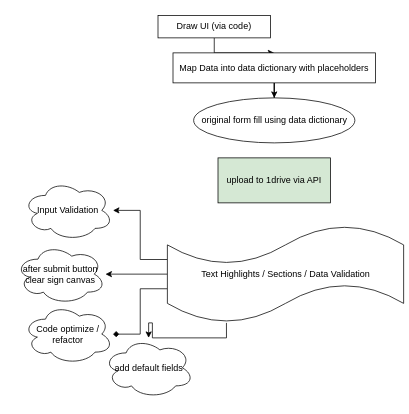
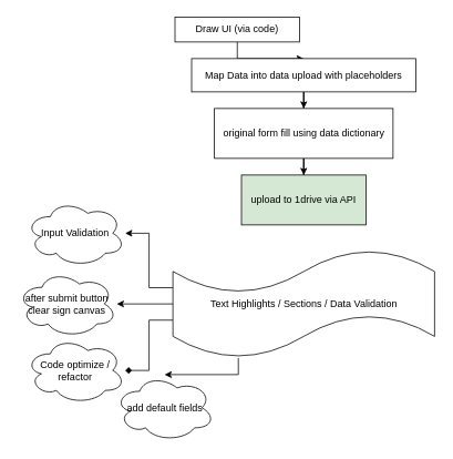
  <mxCell id="0" />
  <mxCell id="1" parent="0" />
  <mxCell id="2" value="" style="edgeStyle=orthogonalEdgeStyle;rounded=0;orthogonalLoop=1;jettySize=auto;html=1;" parent="1" source="3" target="5" edge="1"><mxGeometry relative="1" as="geometry" /></mxCell>
  <mxCell id="3" value="Draw UI (via code)" style="rounded=0;whiteSpace=wrap;html=1;" parent="1" vertex="1"><mxGeometry x="210" y="20" width="150" height="30" as="geometry" /></mxCell>
  <mxCell id="4" value="" style="edgeStyle=orthogonalEdgeStyle;rounded=0;orthogonalLoop=1;jettySize=auto;html=1;" parent="1" source="5" target="8" edge="1"><mxGeometry relative="1" as="geometry" /></mxCell>
- <mxCell id="5" value="Map Data into data dictionary with placeholders" style="whiteSpace=wrap;html=1;rounded=0;" parent="1" vertex="1"><mxGeometry x="230" y="70" width="270" height="40" as="geometry" /></mxCell>
+ <mxCell id="5" value="Map Data into data upload with placeholders" style="whiteSpace=wrap;html=1;rounded=0;" parent="1" vertex="1"><mxGeometry x="230" y="70" width="270" height="40" as="geometry" /></mxCell>
+ <mxCell id="6" value="" style="edgeStyle=orthogonalEdgeStyle;rounded=0;orthogonalLoop=1;jettySize=auto;html=1;" parent="1" source="8" target="7" edge="1"><mxGeometry relative="1" as="geometry" /></mxCell>
  <mxCell id="7" value="upload to 1drive via API" style="whiteSpace=wrap;html=1;rounded=0;fillColor=#d5e8d4;" parent="1" vertex="1"><mxGeometry x="290" y="210" width="150" height="60" as="geometry" /></mxCell>
- <mxCell id="8" value="original form fill using data dictionary" style="ellipse;whiteSpace=wrap;html=1;" parent="1" vertex="1"><mxGeometry x="257.5" y="130" width="215" height="60" as="geometry" /></mxCell>
+ <mxCell id="8" value="original form fill using data dictionary" style="whiteSpace=wrap;html=1;rounded=0;" parent="1" vertex="1"><mxGeometry x="257.5" y="130" width="215" height="60" as="geometry" /></mxCell>
  <mxCell id="9" value="" style="edgeStyle=orthogonalEdgeStyle;rounded=0;orthogonalLoop=1;jettySize=auto;html=1;" parent="1" source="13" target="14" edge="1"><mxGeometry relative="1" as="geometry" /></mxCell>
  <mxCell id="10" style="edgeStyle=orthogonalEdgeStyle;rounded=0;orthogonalLoop=1;jettySize=auto;html=1;exitX=0;exitY=0.65;exitDx=0;exitDy=0;exitPerimeter=0;endArrow=diamond;" parent="1" source="13" target="15" edge="1"><mxGeometry relative="1" as="geometry"><mxPoint x="150" y="430" as="targetPoint" /></mxGeometry></mxCell>
  <mxCell id="11" style="edgeStyle=orthogonalEdgeStyle;rounded=0;orthogonalLoop=1;jettySize=auto;html=1;exitX=0.25;exitY=1;exitDx=0;exitDy=0;exitPerimeter=0;" edge="1" parent="1" source="13" target="16"><mxGeometry relative="1" as="geometry"><mxPoint x="210" y="480" as="targetPoint" /></mxGeometry></mxCell>
  <mxCell id="12" style="edgeStyle=orthogonalEdgeStyle;rounded=0;orthogonalLoop=1;jettySize=auto;html=1;exitX=0;exitY=0.35;exitDx=0;exitDy=0;exitPerimeter=0;" edge="1" parent="1" source="13" target="17"><mxGeometry relative="1" as="geometry"><mxPoint x="140" y="300" as="targetPoint" /></mxGeometry></mxCell>
- <mxCell id="13" value="Text Highlights / Sections / Data Validation" style="shape=tape;whiteSpace=wrap;html=1;rounded=0;" parent="1" vertex="1"><mxGeometry x="222.5" y="300" width="315" height="130" as="geometry" /></mxCell>
+ <mxCell id="13" value="Text Highlights / Sections / Data Validation" style="shape=tape;whiteSpace=wrap;html=1;rounded=0;" parent="1" vertex="1"><mxGeometry x="207.5" y="300" width="315" height="130" as="geometry" /></mxCell>
  <mxCell id="14" value="after submit button clear sign canvas" style="ellipse;shape=cloud;whiteSpace=wrap;html=1;rounded=0;" parent="1" vertex="1"><mxGeometry x="20" y="325" width="120" height="80" as="geometry" /></mxCell>
  <mxCell id="15" value="Code optimize / refactor" style="ellipse;shape=cloud;whiteSpace=wrap;html=1;" parent="1" vertex="1"><mxGeometry x="30" y="405" width="120" height="80" as="geometry" /></mxCell>
  <mxCell id="16" value="add default fields" style="ellipse;shape=cloud;whiteSpace=wrap;html=1;" vertex="1" parent="1"><mxGeometry x="137.5" y="450" width="120" height="80" as="geometry" /></mxCell>
  <mxCell id="17" value="Input Validation" style="ellipse;shape=cloud;whiteSpace=wrap;html=1;" vertex="1" parent="1"><mxGeometry x="30" y="240" width="120" height="80" as="geometry" /></mxCell>
